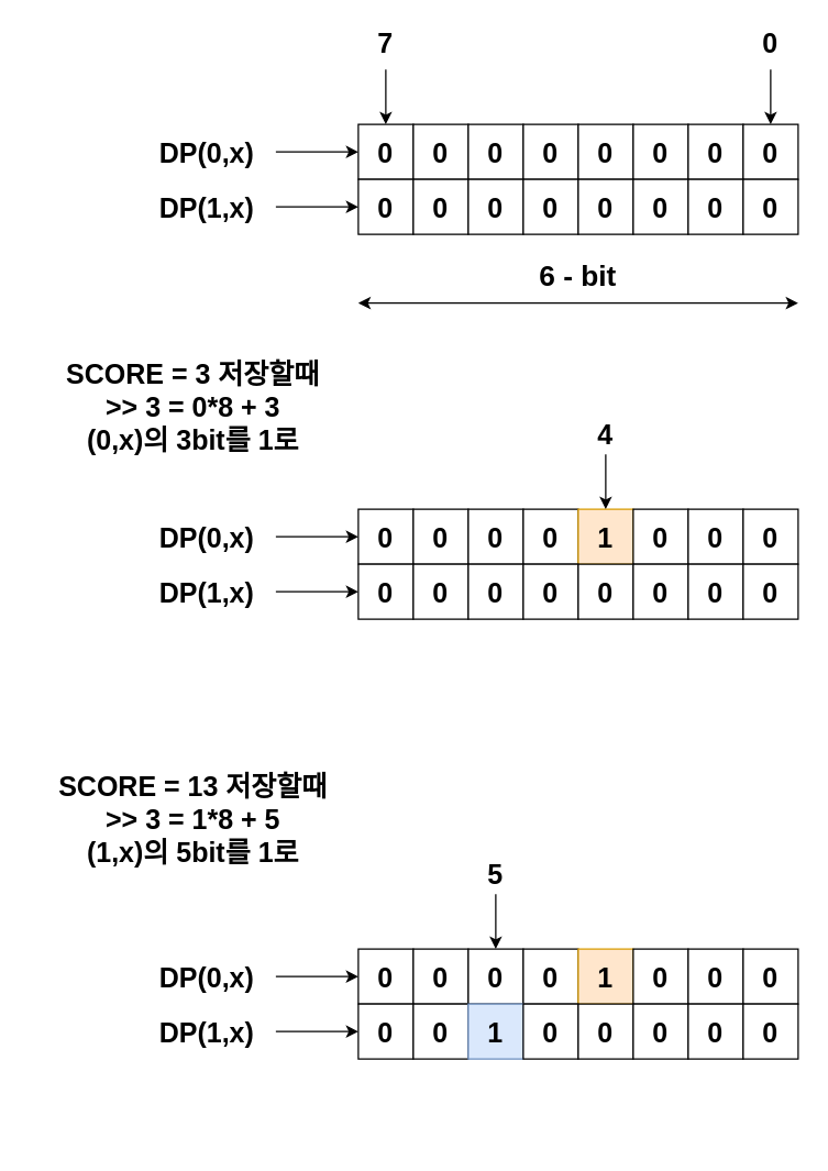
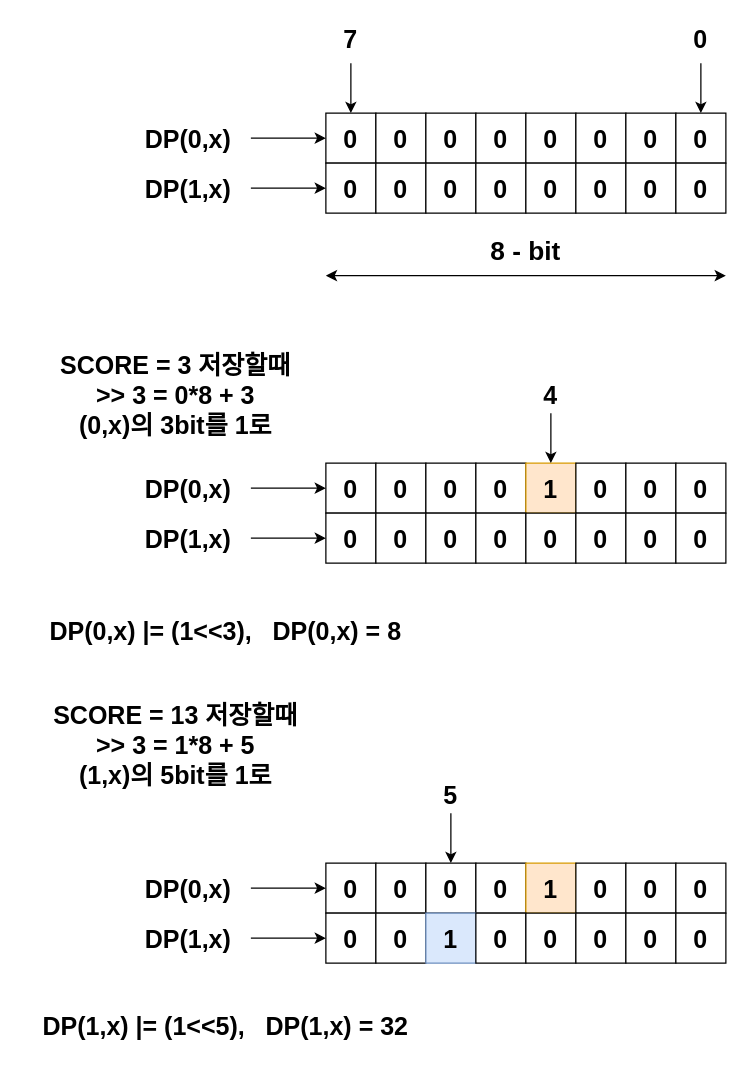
  <mxCell id="0" />
  <mxCell id="1" parent="0" />
  <mxCell id="2" value="&lt;span style=&quot;font-size: 20px ; white-space: normal&quot;&gt;0&lt;/span&gt;" style="rounded=0;whiteSpace=wrap;html=1;fontStyle=1" vertex="1" parent="1"><mxGeometry x="260" y="90" width="40" height="40" as="geometry" /></mxCell>
  <mxCell id="3" value="&lt;span style=&quot;font-size: 20px ; font-weight: 700 ; white-space: normal&quot;&gt;0&lt;/span&gt;" style="rounded=0;whiteSpace=wrap;html=1;" vertex="1" parent="1"><mxGeometry x="300" y="90" width="40" height="40" as="geometry" /></mxCell>
  <mxCell id="4" value="&lt;span style=&quot;font-size: 20px ; font-weight: 700 ; white-space: normal&quot;&gt;0&lt;/span&gt;" style="rounded=0;whiteSpace=wrap;html=1;" vertex="1" parent="1"><mxGeometry x="340" y="90" width="40" height="40" as="geometry" /></mxCell>
  <mxCell id="5" value="&lt;span style=&quot;font-size: 20px ; font-weight: 700 ; white-space: normal&quot;&gt;0&lt;/span&gt;" style="rounded=0;whiteSpace=wrap;html=1;" vertex="1" parent="1"><mxGeometry x="380" y="90" width="40" height="40" as="geometry" /></mxCell>
  <mxCell id="6" value="&lt;span style=&quot;font-size: 20px ; font-weight: 700 ; white-space: normal&quot;&gt;0&lt;/span&gt;" style="rounded=0;whiteSpace=wrap;html=1;" vertex="1" parent="1"><mxGeometry x="420" y="90" width="40" height="40" as="geometry" /></mxCell>
  <mxCell id="7" value="&lt;span style=&quot;font-size: 20px ; font-weight: 700 ; white-space: normal&quot;&gt;0&lt;/span&gt;" style="rounded=0;whiteSpace=wrap;html=1;" vertex="1" parent="1"><mxGeometry x="460" y="90" width="40" height="40" as="geometry" /></mxCell>
  <mxCell id="8" value="&lt;span style=&quot;font-size: 20px ; font-weight: 700 ; white-space: normal&quot;&gt;0&lt;/span&gt;" style="rounded=0;whiteSpace=wrap;html=1;" vertex="1" parent="1"><mxGeometry x="500" y="90" width="40" height="40" as="geometry" /></mxCell>
  <mxCell id="9" value="&lt;span style=&quot;font-size: 20px ; font-weight: 700 ; white-space: normal&quot;&gt;0&lt;/span&gt;" style="rounded=0;whiteSpace=wrap;html=1;" vertex="1" parent="1"><mxGeometry x="540" y="90" width="40" height="40" as="geometry" /></mxCell>
  <mxCell id="10" value="" style="endArrow=classic;startArrow=classic;html=1;" edge="1" parent="1"><mxGeometry width="50" height="50" relative="1" as="geometry"><mxPoint x="260" y="220" as="sourcePoint" /><mxPoint x="580" y="220" as="targetPoint" /></mxGeometry></mxCell>
- <mxCell id="11" value="&lt;b&gt;&lt;font style=&quot;font-size: 21px&quot;&gt;6 - bit&lt;/font&gt;&lt;/b&gt;" style="text;html=1;strokeColor=none;fillColor=none;align=center;verticalAlign=middle;whiteSpace=wrap;rounded=0;" vertex="1" parent="1"><mxGeometry x="350" y="190" width="140" height="20" as="geometry" /></mxCell>
+ <mxCell id="11" value="&lt;b&gt;&lt;font style=&quot;font-size: 21px&quot;&gt;8 - bit&lt;/font&gt;&lt;/b&gt;" style="text;html=1;strokeColor=none;fillColor=none;align=center;verticalAlign=middle;whiteSpace=wrap;rounded=0;" vertex="1" parent="1"><mxGeometry x="350" y="190" width="140" height="20" as="geometry" /></mxCell>
  <mxCell id="12" value="&lt;span style=&quot;font-size: 20px ; font-weight: 700 ; white-space: normal&quot;&gt;0&lt;/span&gt;" style="rounded=0;whiteSpace=wrap;html=1;" vertex="1" parent="1"><mxGeometry x="260" y="130" width="40" height="40" as="geometry" /></mxCell>
  <mxCell id="13" value="&lt;span style=&quot;font-size: 20px ; font-weight: 700 ; white-space: normal&quot;&gt;0&lt;/span&gt;" style="rounded=0;whiteSpace=wrap;html=1;" vertex="1" parent="1"><mxGeometry x="300" y="130" width="40" height="40" as="geometry" /></mxCell>
  <mxCell id="14" value="&lt;span style=&quot;font-size: 20px ; font-weight: 700 ; white-space: normal&quot;&gt;0&lt;/span&gt;" style="rounded=0;whiteSpace=wrap;html=1;" vertex="1" parent="1"><mxGeometry x="340" y="130" width="40" height="40" as="geometry" /></mxCell>
  <mxCell id="15" value="&lt;span style=&quot;font-size: 20px ; font-weight: 700 ; white-space: normal&quot;&gt;0&lt;/span&gt;" style="rounded=0;whiteSpace=wrap;html=1;" vertex="1" parent="1"><mxGeometry x="380" y="130" width="40" height="40" as="geometry" /></mxCell>
  <mxCell id="16" value="&lt;span style=&quot;font-size: 20px ; font-weight: 700 ; white-space: normal&quot;&gt;0&lt;/span&gt;" style="rounded=0;whiteSpace=wrap;html=1;" vertex="1" parent="1"><mxGeometry x="420" y="130" width="40" height="40" as="geometry" /></mxCell>
  <mxCell id="17" value="&lt;span style=&quot;font-size: 20px ; font-weight: 700 ; white-space: normal&quot;&gt;0&lt;/span&gt;" style="rounded=0;whiteSpace=wrap;html=1;" vertex="1" parent="1"><mxGeometry x="460" y="130" width="40" height="40" as="geometry" /></mxCell>
  <mxCell id="18" value="&lt;span style=&quot;font-size: 20px ; font-weight: 700 ; white-space: normal&quot;&gt;0&lt;/span&gt;" style="rounded=0;whiteSpace=wrap;html=1;" vertex="1" parent="1"><mxGeometry x="500" y="130" width="40" height="40" as="geometry" /></mxCell>
  <mxCell id="19" value="&lt;span style=&quot;font-size: 20px ; font-weight: 700 ; white-space: normal&quot;&gt;0&lt;/span&gt;" style="rounded=0;whiteSpace=wrap;html=1;" vertex="1" parent="1"><mxGeometry x="540" y="130" width="40" height="40" as="geometry" /></mxCell>
  <mxCell id="20" value="" style="edgeStyle=orthogonalEdgeStyle;rounded=0;orthogonalLoop=1;jettySize=auto;html=1;" edge="1" parent="1" source="21" target="2"><mxGeometry relative="1" as="geometry" /></mxCell>
  <mxCell id="21" value="&lt;b&gt;&lt;font style=&quot;font-size: 20px&quot;&gt;DP(0,x)&lt;/font&gt;&lt;/b&gt;" style="text;html=1;strokeColor=none;fillColor=none;align=center;verticalAlign=middle;whiteSpace=wrap;rounded=0;" vertex="1" parent="1"><mxGeometry x="100" y="90" width="100" height="40" as="geometry" /></mxCell>
  <mxCell id="22" value="" style="edgeStyle=orthogonalEdgeStyle;rounded=0;orthogonalLoop=1;jettySize=auto;html=1;" edge="1" parent="1" source="23" target="12"><mxGeometry relative="1" as="geometry" /></mxCell>
  <mxCell id="23" value="&lt;b&gt;&lt;font style=&quot;font-size: 20px&quot;&gt;DP(1,x)&lt;/font&gt;&lt;/b&gt;" style="text;html=1;strokeColor=none;fillColor=none;align=center;verticalAlign=middle;whiteSpace=wrap;rounded=0;" vertex="1" parent="1"><mxGeometry x="100" y="130" width="100" height="40" as="geometry" /></mxCell>
- <mxCell id="24" value="&lt;b&gt;&lt;font style=&quot;font-size: 20px&quot;&gt;SCORE = 3 저장할때&lt;br&gt;&amp;gt;&amp;gt; 3 = 0*8 + 3&lt;br&gt;(0,x)의 3bit를 1로&lt;br&gt;&lt;/font&gt;&lt;/b&gt;" style="text;html=1;strokeColor=none;fillColor=none;align=center;verticalAlign=middle;whiteSpace=wrap;rounded=0;" vertex="1" parent="1"><mxGeometry x="20" y="260" width="240" height="70" as="geometry" /></mxCell>
+ <mxCell id="24" value="&lt;b&gt;&lt;font style=&quot;font-size: 20px&quot;&gt;SCORE = 3 저장할때&lt;br&gt;&amp;gt;&amp;gt; 3 = 0*8 + 3&lt;br&gt;(0,x)의 3bit를 1로&lt;br&gt;&lt;/font&gt;&lt;/b&gt;" style="text;html=1;strokeColor=none;fillColor=none;align=center;verticalAlign=middle;whiteSpace=wrap;rounded=0;" vertex="1" parent="1"><mxGeometry x="20" y="280" width="240" height="70" as="geometry" /></mxCell>
  <mxCell id="25" value="" style="endArrow=classic;html=1;entryX=0.5;entryY=0;entryDx=0;entryDy=0;" edge="1" parent="1" target="9"><mxGeometry width="50" height="50" relative="1" as="geometry"><mxPoint x="560" y="50" as="sourcePoint" /><mxPoint x="590" y="-30" as="targetPoint" /></mxGeometry></mxCell>
  <mxCell id="26" value="" style="endArrow=classic;html=1;entryX=0.5;entryY=0;entryDx=0;entryDy=0;" edge="1" parent="1" target="2"><mxGeometry width="50" height="50" relative="1" as="geometry"><mxPoint x="280" y="50" as="sourcePoint" /><mxPoint x="330" y="-20" as="targetPoint" /></mxGeometry></mxCell>
  <mxCell id="27" value="&lt;font style=&quot;font-size: 20px&quot;&gt;7&lt;/font&gt;" style="text;html=1;strokeColor=none;fillColor=none;align=center;verticalAlign=middle;whiteSpace=wrap;rounded=0;fontStyle=1" vertex="1" parent="1"><mxGeometry x="260" y="20" width="40" height="20" as="geometry" /></mxCell>
  <mxCell id="28" value="&lt;span style=&quot;font-size: 20px&quot;&gt;0&lt;/span&gt;" style="text;html=1;strokeColor=none;fillColor=none;align=center;verticalAlign=middle;whiteSpace=wrap;rounded=0;fontStyle=1" vertex="1" parent="1"><mxGeometry x="540" y="20" width="40" height="20" as="geometry" /></mxCell>
  <mxCell id="29" value="&lt;span style=&quot;font-size: 20px ; white-space: normal&quot;&gt;0&lt;/span&gt;" style="rounded=0;whiteSpace=wrap;html=1;fontStyle=1" vertex="1" parent="1"><mxGeometry x="260" y="370" width="40" height="40" as="geometry" /></mxCell>
  <mxCell id="30" value="&lt;span style=&quot;font-size: 20px ; font-weight: 700 ; white-space: normal&quot;&gt;0&lt;/span&gt;" style="rounded=0;whiteSpace=wrap;html=1;" vertex="1" parent="1"><mxGeometry x="300" y="370" width="40" height="40" as="geometry" /></mxCell>
  <mxCell id="31" value="&lt;span style=&quot;font-size: 20px ; font-weight: 700 ; white-space: normal&quot;&gt;0&lt;/span&gt;" style="rounded=0;whiteSpace=wrap;html=1;" vertex="1" parent="1"><mxGeometry x="340" y="370" width="40" height="40" as="geometry" /></mxCell>
  <mxCell id="32" value="&lt;span style=&quot;font-size: 20px ; font-weight: 700 ; white-space: normal&quot;&gt;0&lt;/span&gt;" style="rounded=0;whiteSpace=wrap;html=1;" vertex="1" parent="1"><mxGeometry x="380" y="370" width="40" height="40" as="geometry" /></mxCell>
  <mxCell id="33" value="&lt;span style=&quot;font-size: 20px ; font-weight: 700 ; white-space: normal&quot;&gt;1&lt;/span&gt;" style="rounded=0;whiteSpace=wrap;html=1;fillColor=#ffe6cc;strokeColor=#d79b00;" vertex="1" parent="1"><mxGeometry x="420" y="370" width="40" height="40" as="geometry" /></mxCell>
  <mxCell id="34" value="&lt;span style=&quot;font-size: 20px ; font-weight: 700 ; white-space: normal&quot;&gt;0&lt;/span&gt;" style="rounded=0;whiteSpace=wrap;html=1;" vertex="1" parent="1"><mxGeometry x="460" y="370" width="40" height="40" as="geometry" /></mxCell>
  <mxCell id="35" value="&lt;span style=&quot;font-size: 20px ; font-weight: 700 ; white-space: normal&quot;&gt;0&lt;/span&gt;" style="rounded=0;whiteSpace=wrap;html=1;" vertex="1" parent="1"><mxGeometry x="500" y="370" width="40" height="40" as="geometry" /></mxCell>
  <mxCell id="36" value="&lt;span style=&quot;font-size: 20px ; font-weight: 700 ; white-space: normal&quot;&gt;0&lt;/span&gt;" style="rounded=0;whiteSpace=wrap;html=1;" vertex="1" parent="1"><mxGeometry x="540" y="370" width="40" height="40" as="geometry" /></mxCell>
  <mxCell id="37" value="&lt;span style=&quot;font-size: 20px ; font-weight: 700 ; white-space: normal&quot;&gt;0&lt;/span&gt;" style="rounded=0;whiteSpace=wrap;html=1;" vertex="1" parent="1"><mxGeometry x="260" y="410" width="40" height="40" as="geometry" /></mxCell>
  <mxCell id="38" value="&lt;span style=&quot;font-size: 20px ; font-weight: 700 ; white-space: normal&quot;&gt;0&lt;/span&gt;" style="rounded=0;whiteSpace=wrap;html=1;" vertex="1" parent="1"><mxGeometry x="300" y="410" width="40" height="40" as="geometry" /></mxCell>
  <mxCell id="39" value="&lt;span style=&quot;font-size: 20px ; font-weight: 700 ; white-space: normal&quot;&gt;0&lt;/span&gt;" style="rounded=0;whiteSpace=wrap;html=1;" vertex="1" parent="1"><mxGeometry x="340" y="410" width="40" height="40" as="geometry" /></mxCell>
  <mxCell id="40" value="&lt;span style=&quot;font-size: 20px ; font-weight: 700 ; white-space: normal&quot;&gt;0&lt;/span&gt;" style="rounded=0;whiteSpace=wrap;html=1;" vertex="1" parent="1"><mxGeometry x="380" y="410" width="40" height="40" as="geometry" /></mxCell>
  <mxCell id="41" value="&lt;span style=&quot;font-size: 20px ; font-weight: 700 ; white-space: normal&quot;&gt;0&lt;/span&gt;" style="rounded=0;whiteSpace=wrap;html=1;" vertex="1" parent="1"><mxGeometry x="420" y="410" width="40" height="40" as="geometry" /></mxCell>
  <mxCell id="42" value="&lt;span style=&quot;font-size: 20px ; font-weight: 700 ; white-space: normal&quot;&gt;0&lt;/span&gt;" style="rounded=0;whiteSpace=wrap;html=1;" vertex="1" parent="1"><mxGeometry x="460" y="410" width="40" height="40" as="geometry" /></mxCell>
  <mxCell id="43" value="&lt;span style=&quot;font-size: 20px ; font-weight: 700 ; white-space: normal&quot;&gt;0&lt;/span&gt;" style="rounded=0;whiteSpace=wrap;html=1;" vertex="1" parent="1"><mxGeometry x="500" y="410" width="40" height="40" as="geometry" /></mxCell>
  <mxCell id="44" value="&lt;span style=&quot;font-size: 20px ; font-weight: 700 ; white-space: normal&quot;&gt;0&lt;/span&gt;" style="rounded=0;whiteSpace=wrap;html=1;" vertex="1" parent="1"><mxGeometry x="540" y="410" width="40" height="40" as="geometry" /></mxCell>
  <mxCell id="45" value="" style="edgeStyle=orthogonalEdgeStyle;rounded=0;orthogonalLoop=1;jettySize=auto;html=1;" edge="1" parent="1" source="46" target="29"><mxGeometry relative="1" as="geometry" /></mxCell>
  <mxCell id="46" value="&lt;b&gt;&lt;font style=&quot;font-size: 20px&quot;&gt;DP(0,x)&lt;/font&gt;&lt;/b&gt;" style="text;html=1;strokeColor=none;fillColor=none;align=center;verticalAlign=middle;whiteSpace=wrap;rounded=0;" vertex="1" parent="1"><mxGeometry x="100" y="370" width="100" height="40" as="geometry" /></mxCell>
  <mxCell id="47" value="" style="edgeStyle=orthogonalEdgeStyle;rounded=0;orthogonalLoop=1;jettySize=auto;html=1;" edge="1" parent="1" source="48" target="37"><mxGeometry relative="1" as="geometry" /></mxCell>
  <mxCell id="48" value="&lt;b&gt;&lt;font style=&quot;font-size: 20px&quot;&gt;DP(1,x)&lt;/font&gt;&lt;/b&gt;" style="text;html=1;strokeColor=none;fillColor=none;align=center;verticalAlign=middle;whiteSpace=wrap;rounded=0;" vertex="1" parent="1"><mxGeometry x="100" y="410" width="100" height="40" as="geometry" /></mxCell>
  <mxCell id="49" value="" style="endArrow=classic;html=1;entryX=0.5;entryY=0;entryDx=0;entryDy=0;" edge="1" parent="1" target="33"><mxGeometry width="50" height="50" relative="1" as="geometry"><mxPoint x="440" y="330" as="sourcePoint" /><mxPoint x="460" y="290" as="targetPoint" /></mxGeometry></mxCell>
  <mxCell id="50" value="&lt;b&gt;&lt;font style=&quot;font-size: 20px&quot;&gt;4&lt;/font&gt;&lt;/b&gt;" style="text;html=1;strokeColor=none;fillColor=none;align=center;verticalAlign=middle;whiteSpace=wrap;rounded=0;" vertex="1" parent="1"><mxGeometry x="420" y="300" width="40" height="30" as="geometry" /></mxCell>
+ <mxCell id="51" value="&lt;b&gt;&lt;font style=&quot;font-size: 20px&quot;&gt;DP(0,x) |= (1&amp;lt;&amp;lt;3),&amp;nbsp; &amp;nbsp;DP(0,x) = 8&lt;/font&gt;&lt;/b&gt;" style="text;html=1;strokeColor=none;fillColor=none;align=center;verticalAlign=middle;whiteSpace=wrap;rounded=0;" vertex="1" parent="1"><mxGeometry x="30" y="494" width="300" height="20" as="geometry" /></mxCell>
  <mxCell id="52" value="&lt;b&gt;&lt;font style=&quot;font-size: 20px&quot;&gt;SCORE = 13 저장할때&lt;br&gt;&amp;gt;&amp;gt; 3 = 1*8 + 5&lt;br&gt;(1,x)의 5bit를 1로&lt;br&gt;&lt;/font&gt;&lt;/b&gt;" style="text;html=1;strokeColor=none;fillColor=none;align=center;verticalAlign=middle;whiteSpace=wrap;rounded=0;" vertex="1" parent="1"><mxGeometry x="20" y="560" width="240" height="70" as="geometry" /></mxCell>
  <mxCell id="53" value="&lt;span style=&quot;font-size: 20px ; white-space: normal&quot;&gt;0&lt;/span&gt;" style="rounded=0;whiteSpace=wrap;html=1;fontStyle=1" vertex="1" parent="1"><mxGeometry x="260" y="690" width="40" height="40" as="geometry" /></mxCell>
  <mxCell id="54" value="&lt;span style=&quot;font-size: 20px ; font-weight: 700 ; white-space: normal&quot;&gt;0&lt;/span&gt;" style="rounded=0;whiteSpace=wrap;html=1;" vertex="1" parent="1"><mxGeometry x="300" y="690" width="40" height="40" as="geometry" /></mxCell>
  <mxCell id="55" value="&lt;span style=&quot;font-size: 20px ; font-weight: 700 ; white-space: normal&quot;&gt;0&lt;/span&gt;" style="rounded=0;whiteSpace=wrap;html=1;" vertex="1" parent="1"><mxGeometry x="340" y="690" width="40" height="40" as="geometry" /></mxCell>
  <mxCell id="56" value="&lt;span style=&quot;font-size: 20px ; font-weight: 700 ; white-space: normal&quot;&gt;0&lt;/span&gt;" style="rounded=0;whiteSpace=wrap;html=1;" vertex="1" parent="1"><mxGeometry x="380" y="690" width="40" height="40" as="geometry" /></mxCell>
  <mxCell id="57" value="&lt;span style=&quot;font-size: 20px ; font-weight: 700 ; white-space: normal&quot;&gt;1&lt;/span&gt;" style="rounded=0;whiteSpace=wrap;html=1;fillColor=#ffe6cc;strokeColor=#d79b00;" vertex="1" parent="1"><mxGeometry x="420" y="690" width="40" height="40" as="geometry" /></mxCell>
  <mxCell id="58" value="&lt;span style=&quot;font-size: 20px ; font-weight: 700 ; white-space: normal&quot;&gt;0&lt;/span&gt;" style="rounded=0;whiteSpace=wrap;html=1;" vertex="1" parent="1"><mxGeometry x="460" y="690" width="40" height="40" as="geometry" /></mxCell>
  <mxCell id="59" value="&lt;span style=&quot;font-size: 20px ; font-weight: 700 ; white-space: normal&quot;&gt;0&lt;/span&gt;" style="rounded=0;whiteSpace=wrap;html=1;" vertex="1" parent="1"><mxGeometry x="500" y="690" width="40" height="40" as="geometry" /></mxCell>
  <mxCell id="60" value="&lt;span style=&quot;font-size: 20px ; font-weight: 700 ; white-space: normal&quot;&gt;0&lt;/span&gt;" style="rounded=0;whiteSpace=wrap;html=1;" vertex="1" parent="1"><mxGeometry x="540" y="690" width="40" height="40" as="geometry" /></mxCell>
  <mxCell id="61" value="&lt;span style=&quot;font-size: 20px ; font-weight: 700 ; white-space: normal&quot;&gt;0&lt;/span&gt;" style="rounded=0;whiteSpace=wrap;html=1;" vertex="1" parent="1"><mxGeometry x="260" y="730" width="40" height="40" as="geometry" /></mxCell>
  <mxCell id="62" value="&lt;span style=&quot;font-size: 20px ; font-weight: 700 ; white-space: normal&quot;&gt;0&lt;/span&gt;" style="rounded=0;whiteSpace=wrap;html=1;" vertex="1" parent="1"><mxGeometry x="300" y="730" width="40" height="40" as="geometry" /></mxCell>
  <mxCell id="63" value="&lt;span style=&quot;font-size: 20px ; font-weight: 700 ; white-space: normal&quot;&gt;1&lt;/span&gt;" style="rounded=0;whiteSpace=wrap;html=1;fillColor=#dae8fc;strokeColor=#6c8ebf;" vertex="1" parent="1"><mxGeometry x="340" y="730" width="40" height="40" as="geometry" /></mxCell>
  <mxCell id="64" value="&lt;span style=&quot;font-size: 20px ; font-weight: 700 ; white-space: normal&quot;&gt;0&lt;/span&gt;" style="rounded=0;whiteSpace=wrap;html=1;" vertex="1" parent="1"><mxGeometry x="380" y="730" width="40" height="40" as="geometry" /></mxCell>
  <mxCell id="65" value="&lt;span style=&quot;font-size: 20px ; font-weight: 700 ; white-space: normal&quot;&gt;0&lt;/span&gt;" style="rounded=0;whiteSpace=wrap;html=1;" vertex="1" parent="1"><mxGeometry x="420" y="730" width="40" height="40" as="geometry" /></mxCell>
  <mxCell id="66" value="&lt;span style=&quot;font-size: 20px ; font-weight: 700 ; white-space: normal&quot;&gt;0&lt;/span&gt;" style="rounded=0;whiteSpace=wrap;html=1;" vertex="1" parent="1"><mxGeometry x="460" y="730" width="40" height="40" as="geometry" /></mxCell>
  <mxCell id="67" value="&lt;span style=&quot;font-size: 20px ; font-weight: 700 ; white-space: normal&quot;&gt;0&lt;/span&gt;" style="rounded=0;whiteSpace=wrap;html=1;" vertex="1" parent="1"><mxGeometry x="500" y="730" width="40" height="40" as="geometry" /></mxCell>
  <mxCell id="68" value="&lt;span style=&quot;font-size: 20px ; font-weight: 700 ; white-space: normal&quot;&gt;0&lt;/span&gt;" style="rounded=0;whiteSpace=wrap;html=1;" vertex="1" parent="1"><mxGeometry x="540" y="730" width="40" height="40" as="geometry" /></mxCell>
  <mxCell id="69" value="" style="edgeStyle=orthogonalEdgeStyle;rounded=0;orthogonalLoop=1;jettySize=auto;html=1;" edge="1" parent="1" source="70" target="53"><mxGeometry relative="1" as="geometry" /></mxCell>
  <mxCell id="70" value="&lt;b&gt;&lt;font style=&quot;font-size: 20px&quot;&gt;DP(0,x)&lt;/font&gt;&lt;/b&gt;" style="text;html=1;strokeColor=none;fillColor=none;align=center;verticalAlign=middle;whiteSpace=wrap;rounded=0;" vertex="1" parent="1"><mxGeometry x="100" y="690" width="100" height="40" as="geometry" /></mxCell>
  <mxCell id="71" value="" style="edgeStyle=orthogonalEdgeStyle;rounded=0;orthogonalLoop=1;jettySize=auto;html=1;" edge="1" parent="1" source="72" target="61"><mxGeometry relative="1" as="geometry" /></mxCell>
  <mxCell id="72" value="&lt;b&gt;&lt;font style=&quot;font-size: 20px&quot;&gt;DP(1,x)&lt;/font&gt;&lt;/b&gt;" style="text;html=1;strokeColor=none;fillColor=none;align=center;verticalAlign=middle;whiteSpace=wrap;rounded=0;" vertex="1" parent="1"><mxGeometry x="100" y="730" width="100" height="40" as="geometry" /></mxCell>
  <mxCell id="73" value="" style="endArrow=classic;html=1;entryX=0.5;entryY=0;entryDx=0;entryDy=0;" edge="1" parent="1" target="55"><mxGeometry width="50" height="50" relative="1" as="geometry"><mxPoint x="360" y="650" as="sourcePoint" /><mxPoint x="410" y="590" as="targetPoint" /></mxGeometry></mxCell>
  <mxCell id="74" value="&lt;span style=&quot;font-size: 20px&quot;&gt;&lt;b&gt;5&lt;/b&gt;&lt;/span&gt;" style="text;html=1;strokeColor=none;fillColor=none;align=center;verticalAlign=middle;whiteSpace=wrap;rounded=0;" vertex="1" parent="1"><mxGeometry x="340" y="620" width="40" height="30" as="geometry" /></mxCell>
+ <mxCell id="75" value="&lt;b&gt;&lt;font style=&quot;font-size: 20px&quot;&gt;DP(1,x) |= (1&amp;lt;&amp;lt;5),&amp;nbsp; &amp;nbsp;DP(1,x) = 32&lt;/font&gt;&lt;/b&gt;" style="text;html=1;strokeColor=none;fillColor=none;align=center;verticalAlign=middle;whiteSpace=wrap;rounded=0;" vertex="1" parent="1"><mxGeometry x="30" y="810" width="300" height="20" as="geometry" /></mxCell>
